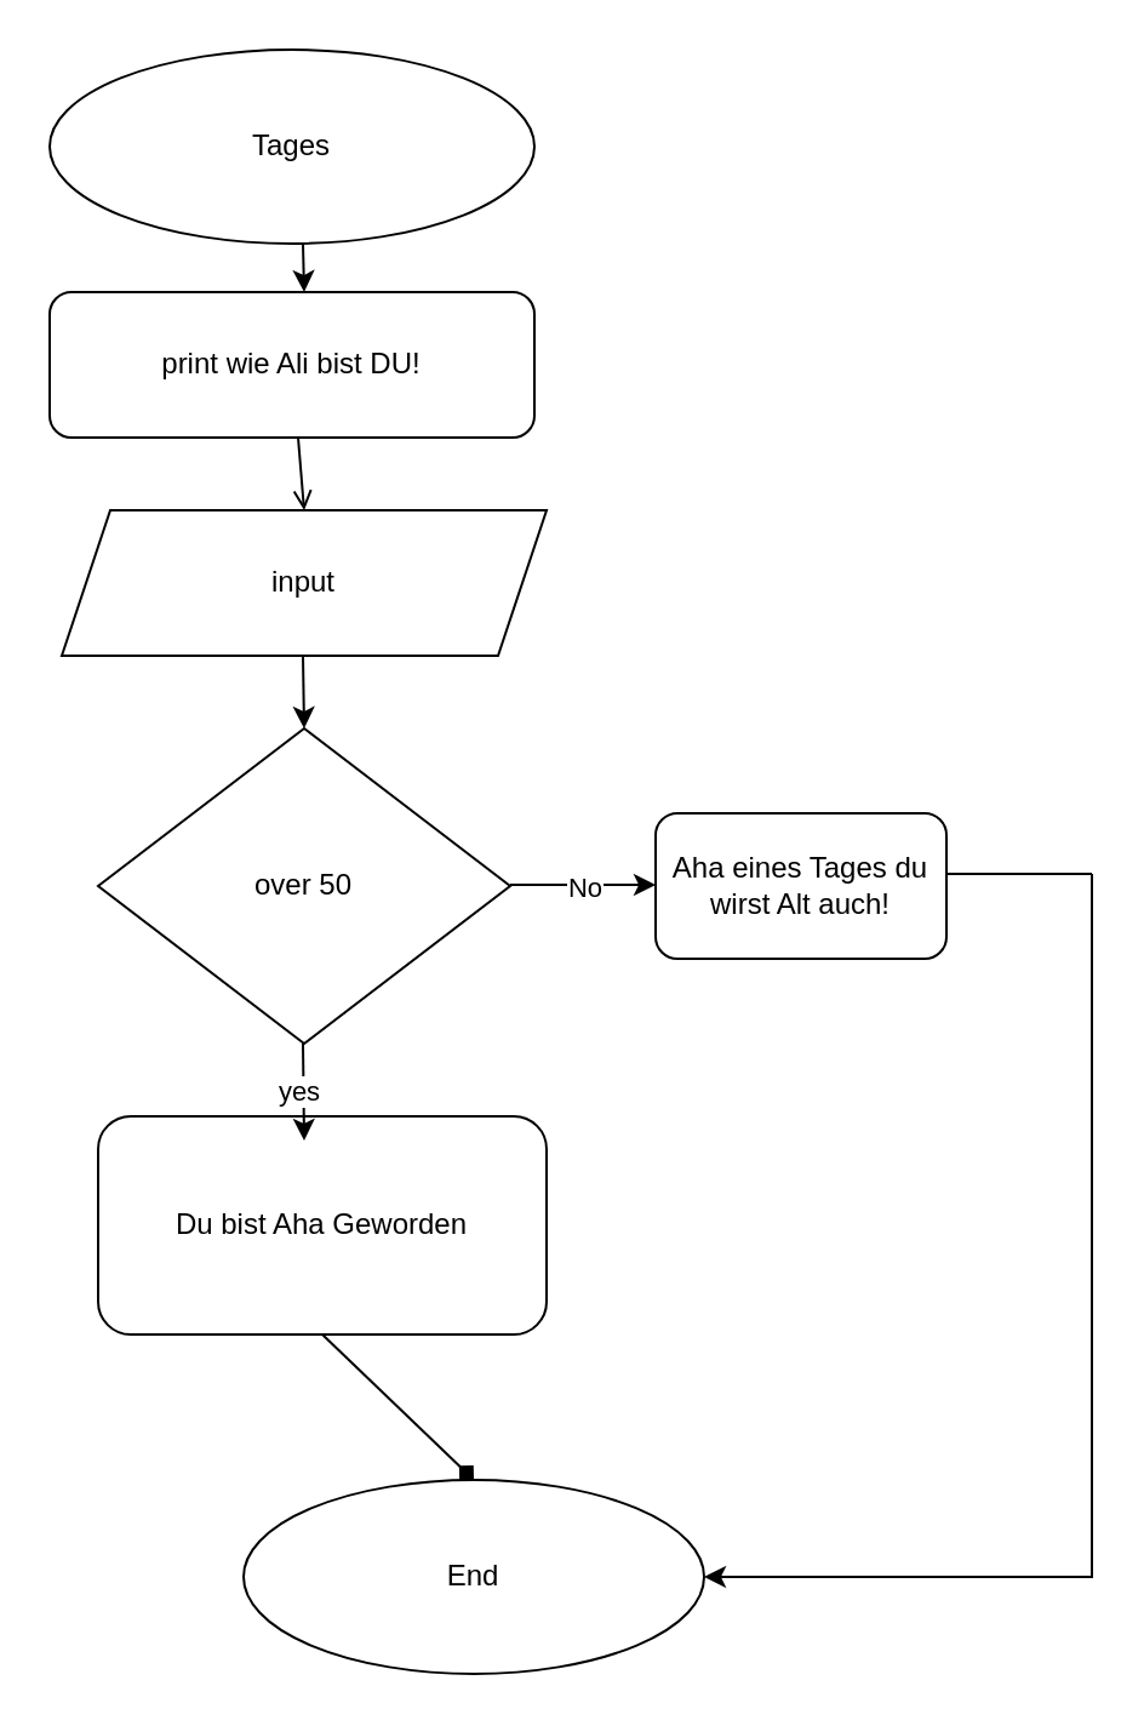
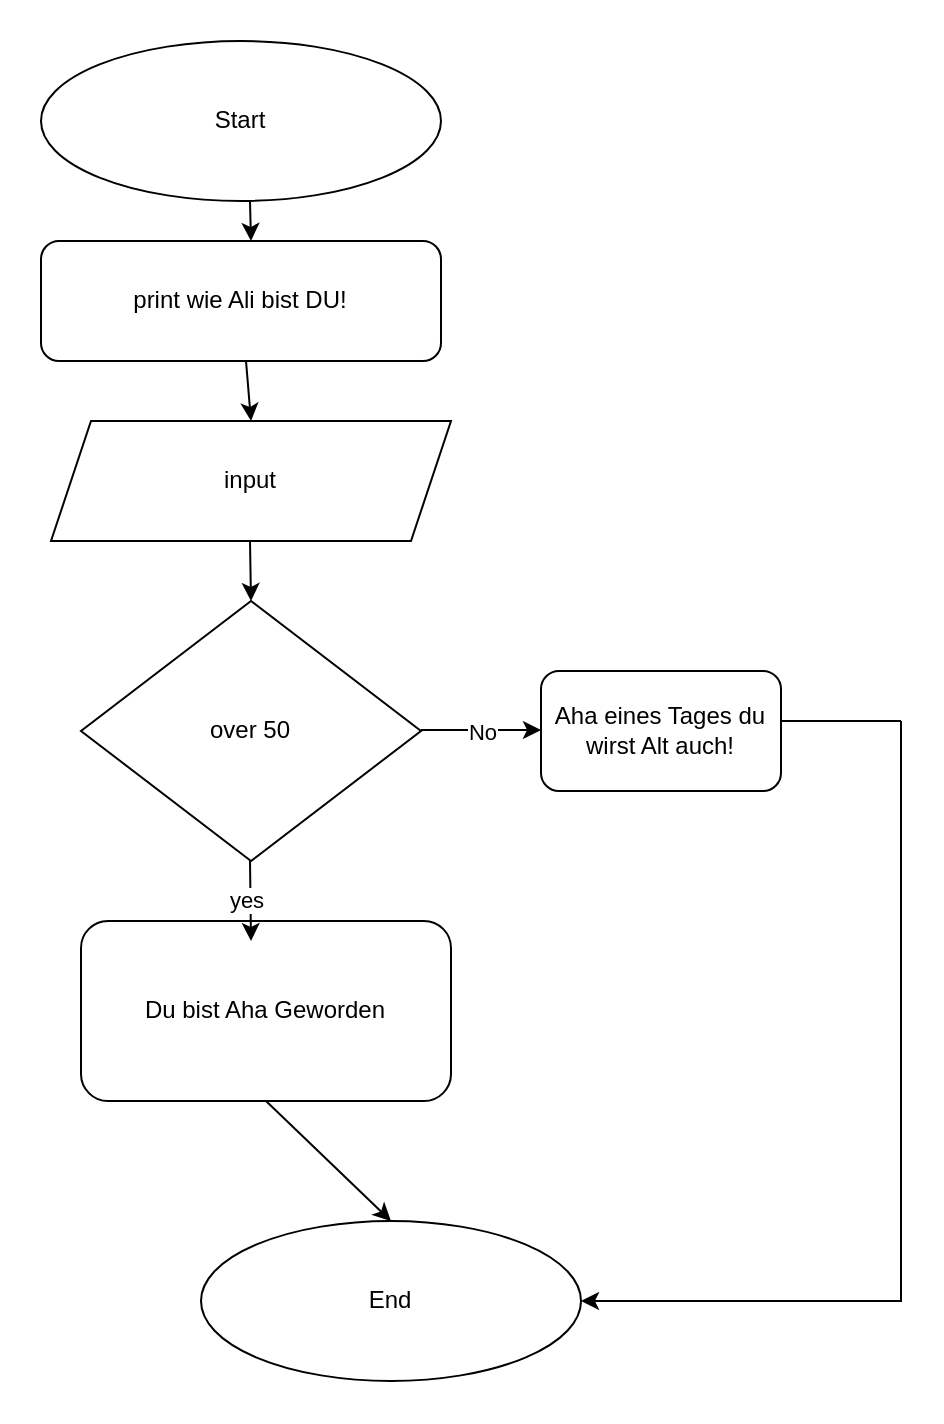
  <mxCell id="0" />
  <mxCell id="1" parent="0" />
- <mxCell id="2" value="Tages" style="ellipse;whiteSpace=wrap;html=1;" vertex="1" parent="1"><mxGeometry x="20" y="20" width="200" height="80" as="geometry" /></mxCell>
+ <mxCell id="2" value="Start" style="ellipse;whiteSpace=wrap;html=1;" vertex="1" parent="1"><mxGeometry x="20" y="20" width="200" height="80" as="geometry" /></mxCell>
  <mxCell id="3" value="End" style="ellipse;whiteSpace=wrap;html=1;" vertex="1" parent="1"><mxGeometry x="100" y="610" width="190" height="80" as="geometry" /></mxCell>
  <mxCell id="4" value="input" style="shape=parallelogram;perimeter=parallelogramPerimeter;whiteSpace=wrap;html=1;fixedSize=1;" vertex="1" parent="1"><mxGeometry x="25" y="210" width="200" height="60" as="geometry" /></mxCell>
  <mxCell id="5" value="" style="endArrow=classic;html=1;rounded=0;" edge="1" parent="1"><mxGeometry width="50" height="50" relative="1" as="geometry"><mxPoint x="124.5" y="100" as="sourcePoint" /><mxPoint x="125" y="120" as="targetPoint" /></mxGeometry></mxCell>
- <mxCell id="6" value="" style="endArrow=diamond;html=1;rounded=0;entryX=0.5;entryY=0;entryDx=0;entryDy=0;exitX=0.5;exitY=1;exitDx=0;exitDy=0;" edge="1" parent="1" source="9" target="3"><mxGeometry width="50" height="50" relative="1" as="geometry"><mxPoint x="132.5" y="567" as="sourcePoint" /><mxPoint x="132" y="602" as="targetPoint" /></mxGeometry></mxCell>
+ <mxCell id="6" value="" style="endArrow=classic;html=1;rounded=0;entryX=0.5;entryY=0;entryDx=0;entryDy=0;exitX=0.5;exitY=1;exitDx=0;exitDy=0;" edge="1" parent="1" source="9" target="3"><mxGeometry width="50" height="50" relative="1" as="geometry"><mxPoint x="132.5" y="567" as="sourcePoint" /><mxPoint x="132" y="602" as="targetPoint" /></mxGeometry></mxCell>
  <mxCell id="7" value="print wie Ali bist DU!" style="rounded=1;whiteSpace=wrap;html=1;" vertex="1" parent="1"><mxGeometry x="20" y="120" width="200" height="60" as="geometry" /></mxCell>
  <mxCell id="8" value="over 50" style="rhombus;whiteSpace=wrap;html=1;" vertex="1" parent="1"><mxGeometry x="40" y="300" width="170" height="130" as="geometry" /></mxCell>
  <mxCell id="9" value="Du bist Aha Geworden" style="rounded=1;whiteSpace=wrap;html=1;" vertex="1" parent="1"><mxGeometry x="40" y="460" width="185" height="90" as="geometry" /></mxCell>
  <mxCell id="10" value="" style="endArrow=classic;html=1;rounded=0;" edge="1" parent="1"><mxGeometry width="50" height="50" relative="1" as="geometry"><mxPoint x="124.5" y="430" as="sourcePoint" /><mxPoint x="125" y="470" as="targetPoint" /></mxGeometry></mxCell>
  <mxCell id="11" value="yes" style="edgeLabel;html=1;align=center;verticalAlign=middle;resizable=0;points=[];" vertex="1" connectable="0" parent="10"><mxGeometry x="-0.069" y="-2" relative="1" as="geometry"><mxPoint as="offset" /></mxGeometry></mxCell>
  <mxCell id="12" value="" style="endArrow=classic;html=1;rounded=0;" edge="1" parent="1"><mxGeometry width="50" height="50" relative="1" as="geometry"><mxPoint x="210" y="364.5" as="sourcePoint" /><mxPoint x="270" y="364.5" as="targetPoint" /></mxGeometry></mxCell>
  <mxCell id="13" value="No" style="edgeLabel;html=1;align=center;verticalAlign=middle;resizable=0;points=[];" vertex="1" connectable="0" parent="12"><mxGeometry x="-0.1" y="-2" relative="1" as="geometry"><mxPoint x="3" y="-1" as="offset" /></mxGeometry></mxCell>
- <mxCell id="14" value="" style="endArrow=open;html=1;rounded=0;entryX=0.5;entryY=0;entryDx=0;entryDy=0;" edge="1" parent="1" source="7" target="4"><mxGeometry width="50" height="50" relative="1" as="geometry"><mxPoint x="125" y="180" as="sourcePoint" /><mxPoint x="130" y="210" as="targetPoint" /></mxGeometry></mxCell>
+ <mxCell id="14" value="" style="endArrow=classic;html=1;rounded=0;entryX=0.5;entryY=0;entryDx=0;entryDy=0;" edge="1" parent="1" source="7" target="4"><mxGeometry width="50" height="50" relative="1" as="geometry"><mxPoint x="125" y="180" as="sourcePoint" /><mxPoint x="130" y="210" as="targetPoint" /></mxGeometry></mxCell>
  <mxCell id="15" value="" style="endArrow=classic;html=1;rounded=0;entryX=0.5;entryY=0;entryDx=0;entryDy=0;" edge="1" parent="1" target="8"><mxGeometry width="50" height="50" relative="1" as="geometry"><mxPoint x="124.5" y="270" as="sourcePoint" /><mxPoint x="125" y="300" as="targetPoint" /></mxGeometry></mxCell>
  <mxCell id="16" value="Aha eines Tages du wirst Alt auch!" style="rounded=1;whiteSpace=wrap;html=1;" vertex="1" parent="1"><mxGeometry x="270" y="335" width="120" height="60" as="geometry" /></mxCell>
  <mxCell id="17" value="" style="group" vertex="1" connectable="0" parent="1"><mxGeometry x="390" y="360" width="60" height="290" as="geometry" /></mxCell>
  <mxCell id="18" value="" style="endArrow=classic;html=1;rounded=0;entryX=1;entryY=0.5;entryDx=0;entryDy=0;" edge="1" parent="17" target="3"><mxGeometry width="50" height="50" relative="1" as="geometry"><mxPoint x="60" as="sourcePoint" /><mxPoint x="60" y="260" as="targetPoint" /><Array as="points"><mxPoint x="60" y="290" /></Array></mxGeometry></mxCell>
  <mxCell id="19" value="" style="endArrow=none;html=1;rounded=0;" edge="1" parent="17"><mxGeometry width="50" height="50" relative="1" as="geometry"><mxPoint as="sourcePoint" /><mxPoint x="60" as="targetPoint" /></mxGeometry></mxCell>
